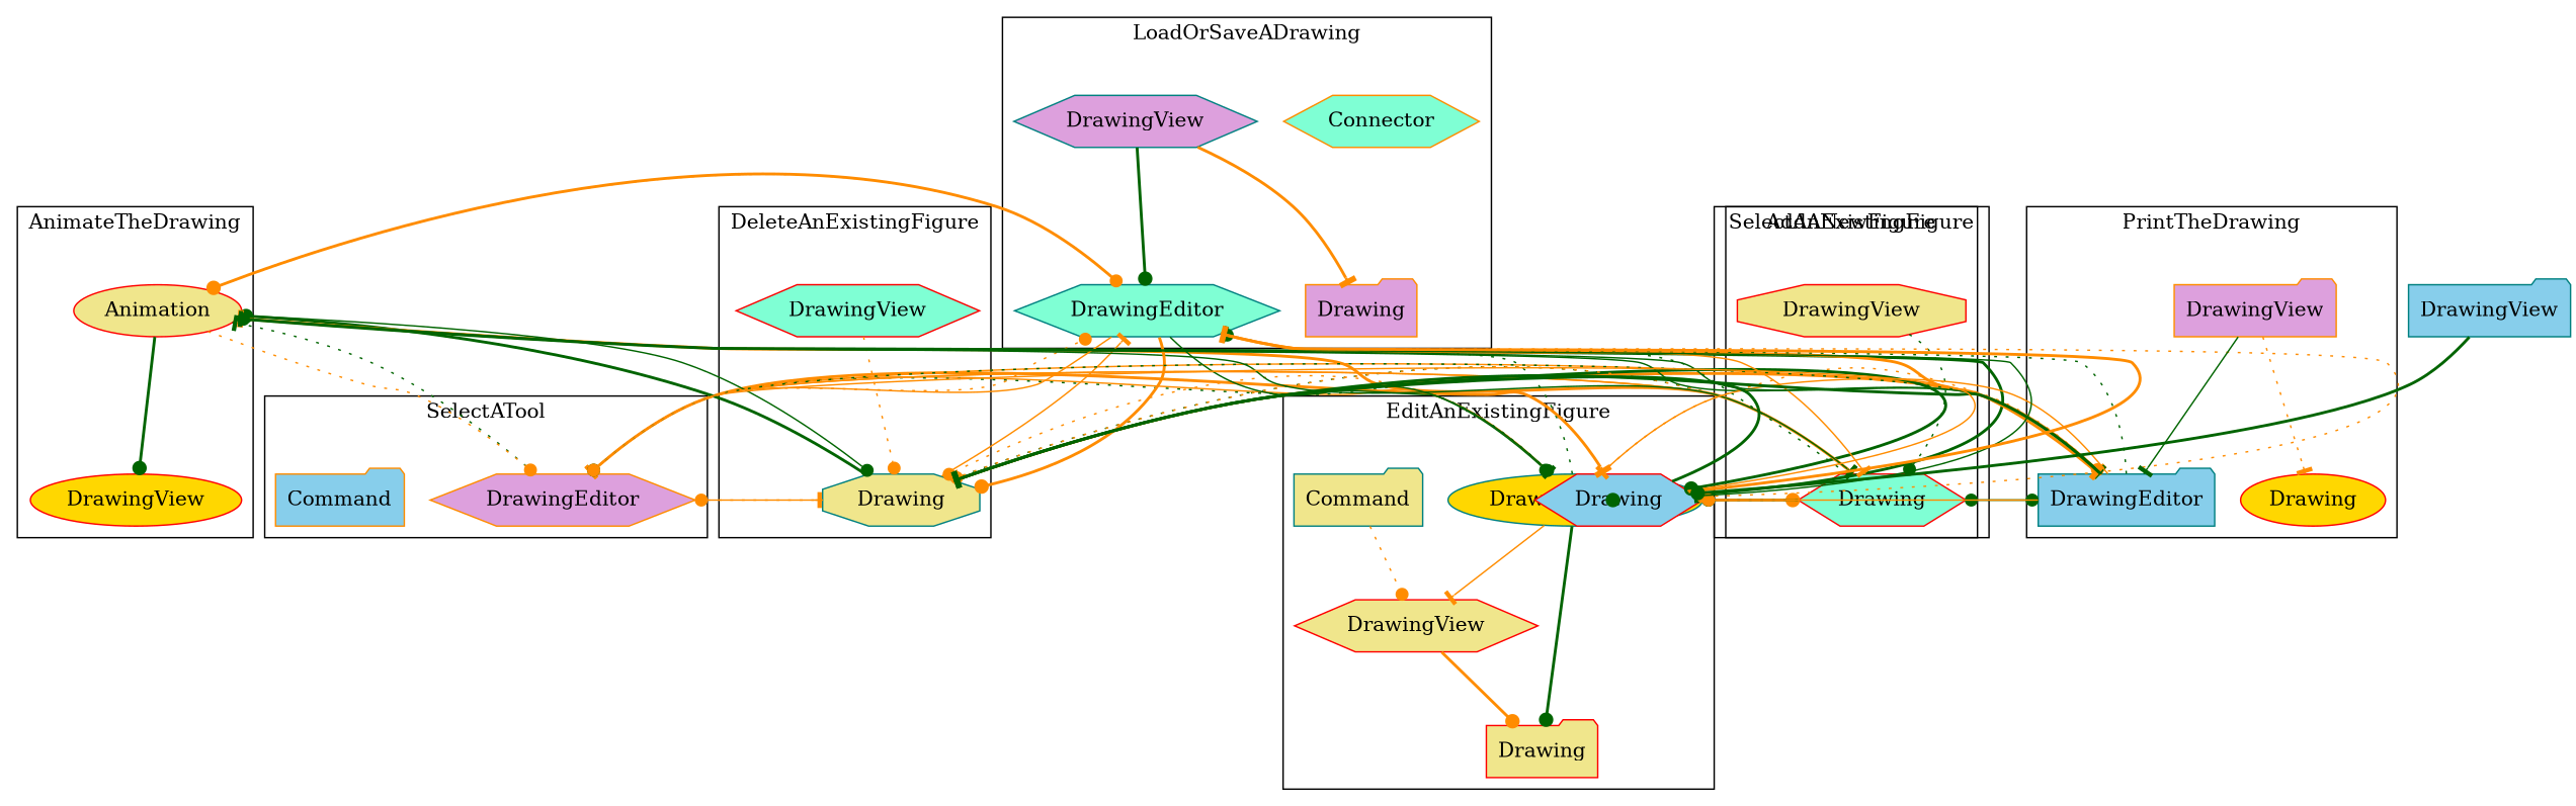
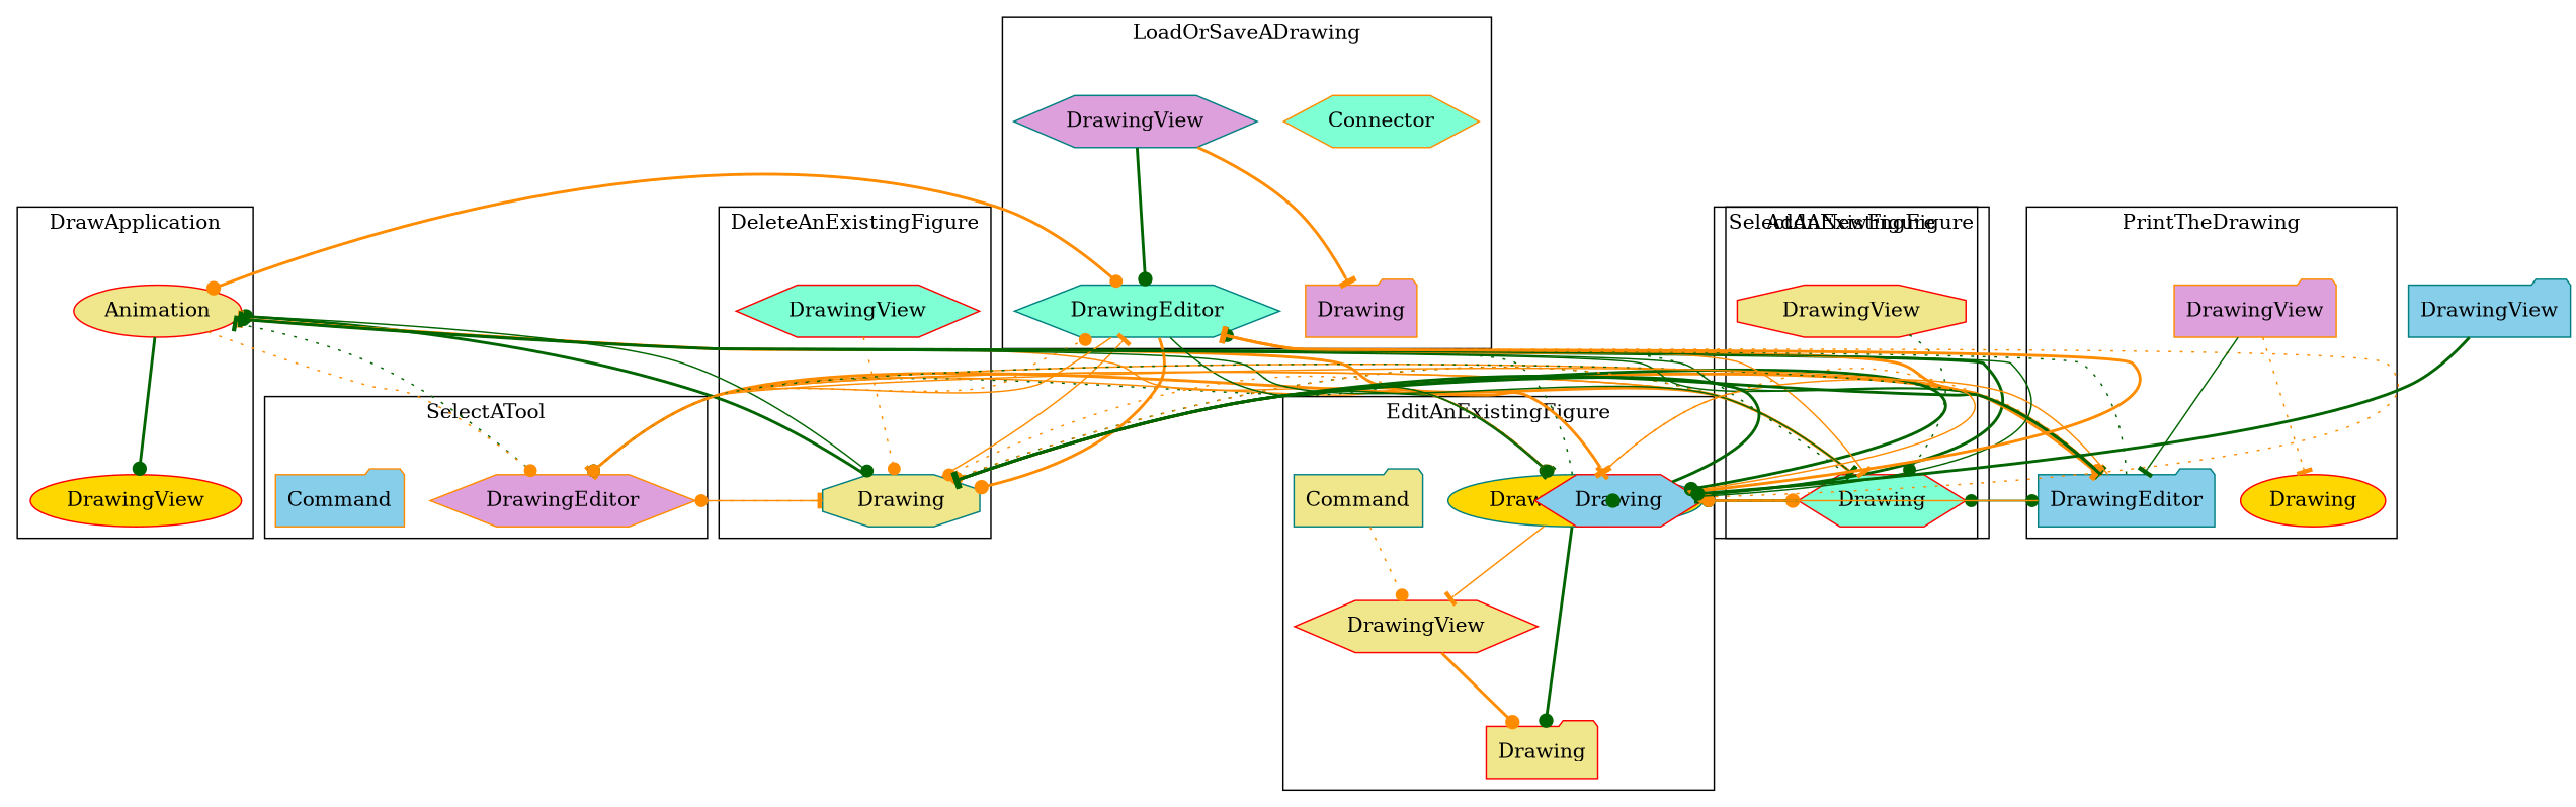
  digraph {
    compound=true
    concentrate=true
    fontname="DejaVu Serif"
    splines=true
    node [color=red fillcolor=khaki fontname="DejaVu Serif" shape=hexagon style=filled]
    edge [arrowhead=dot color=darkorange decorate=true fontname="DejaVu Serif" style=solid]
    n1 [color=teal fillcolor=gold label=DrawApplication shape=ellipse]
    n2 [label=Drawing shape=folder]
    n3 [label=DrawingView]
    n4 [color=teal label=Command shape=folder]
    n5 [color=darkorange fillcolor=plum label=DrawingEditor]
    n6 [color=darkorange fillcolor=skyblue label=Command shape=folder]
    n7 [color=teal label=Drawing shape=octagon]
    n8 [fillcolor=aquamarine label=DrawingView]
    n9 [fillcolor=aquamarine label=Drawing]
    n10 [label=DrawingView shape=octagon]
    n11 [label=Animation shape=ellipse]
    n12 [fillcolor=gold label=DrawingView shape=ellipse]
    n13 [color=teal fillcolor=aquamarine label=DrawingEditor]
    n14 [color=darkorange fillcolor=aquamarine label=Connector]
    n15 [color=darkorange fillcolor=plum label=Drawing shape=folder]
    n16 [color=teal fillcolor=plum label=DrawingView]
    n17 [color=teal fillcolor=skyblue label=DrawingEditor shape=folder]
    n18 [fillcolor=gold label=Drawing shape=ellipse]
    n19 [color=darkorange fillcolor=plum label=DrawingView shape=folder]
    n20 [fillcolor=skyblue label=Drawing]
    n21 [color=teal fillcolor=skyblue label=DrawingView shape=folder]
    subgraph cluster_1 {
      label=EditAnExistingFigure
      n1
      n2
      n3
      n4
    }
    subgraph cluster_2 {
      label=SelectATool
      n5
      n6
    }
    subgraph cluster_3 {
      label=DeleteAnExistingFigure
      n7
      n8
    }
    subgraph cluster_4 {
      label=AddANewFigure
      n9
      n10
    }
    subgraph cluster_5 {
-     label=AnimateTheDrawing
+     label=DrawApplication
      n11
      n12
    }
    subgraph cluster_6 {
      label=LoadOrSaveADrawing
      n13
      n14
      n15
      n16
    }
    subgraph cluster_7 {
      label=PrintTheDrawing
      n17
      n18
      n19
    }
    subgraph cluster_8 {
      label=SelectAnExistingFigure
      n20
      n21
    }
    n1 -> n2 [color=darkgreen label=" " style=bold]
    n1 -> n3 [arrowhead=tee label=" "]
    n1 -> n5 [label=" "]
    n1 -> n7 [label=" " style=dotted]
    n1 -> n9 [label=" " style=bold]
    n1 -> n13 [arrowhead=tee color=darkgreen label=" " style=dotted]
    n1 -> n17 [label=" " style=dotted]
    n1 -> n20 [color=darkgreen label=" " style=bold]
    n3 -> n2 [label=" " style=bold]
    n4 -> n3 [label=" " style=dotted]
    n5 -> n1 [arrowhead=tee color=darkgreen label=" " style=dotted]
    n5 -> n7 [arrowhead=tee label=" " style=dotted]
    n5 -> n9 [arrowhead=tee label=" "]
    n5 -> n11 [arrowhead=tee color=darkgreen label=" " style=dotted]
    n5 -> n13 [label=" " style=dotted]
    n5 -> n17 [arrowhead=tee label=" "]
    n5 -> n20 [arrowhead=tee label=" " style=bold]
    n7 -> n1 [color=darkgreen label=" "]
    n7 -> n5 [label=" "]
    n7 -> n9 [arrowhead=tee color=darkgreen label=" " style=dotted]
    n7 -> n11 [color=darkgreen label=" " style=bold]
    n7 -> n13 [arrowhead=tee label=" "]
    n7 -> n17 [arrowhead=tee label=" " style=bold]
    n7 -> n20 [color=darkgreen label=" " style=bold]
    n8 -> n7 [label=" " style=dotted]
    n9 -> n1 [color=darkgreen label=" "]
    n9 -> n5 [arrowhead=tee label=" "]
    n9 -> n7 [label=" " style=dotted]
    n9 -> n11 [arrowhead=tee label=" " style=bold]
    n9 -> n13 [color=darkgreen label=" " style=dotted]
    n9 -> n17 [color=darkgreen label=" "]
    n9 -> n20 [color=darkgreen label=" " style=dotted]
    n10 -> n9 [color=darkgreen label=" " style=dotted]
+   n11 -> n1 [label=" "]
    n11 -> n5 [label=" " style=dotted]
    n11 -> n7 [color=darkgreen label=" "]
    n11 -> n9 [arrowhead=tee color=darkgreen label=" "]
    n11 -> n12 [color=darkgreen label=" " style=bold]
    n11 -> n13 [label=" " style=dotted]
    n11 -> n17 [arrowhead=tee color=darkgreen label=" "]
    n11 -> n20 [arrowhead=tee color=darkgreen label=" " style=bold]
    n13 -> n1 [color=darkgreen label=" "]
    n13 -> n5 [arrowhead=tee label=" "]
    n13 -> n7 [label=" " style=bold]
    n13 -> n9 [arrowhead=tee label=" "]
    n13 -> n11 [label=" " style=bold]
    n13 -> n17 [arrowhead=tee label=" " style=bold]
    n13 -> n20 [label=" " style=dotted]
    n16 -> n13 [color=darkgreen label=" " style=bold]
    n16 -> n15 [arrowhead=tee label=" " style=bold]
    n17 -> n1 [arrowhead=tee label=" "]
    n17 -> n5 [color=darkgreen label=" " style=dotted]
    n17 -> n7 [arrowhead=tee color=darkgreen label=" " style=bold]
    n17 -> n9 [color=darkgreen label=" "]
    n17 -> n11 [arrowhead=tee color=darkgreen label=" "]
    n17 -> n13 [arrowhead=tee color=darkgreen label=" " style=dotted]
    n17 -> n20 [label=" "]
    n19 -> n17 [arrowhead=tee color=darkgreen label=" "]
    n19 -> n18 [arrowhead=tee label=" " style=dotted]
    n20 -> n1 [arrowhead=tee color=darkgreen label=" "]
    n20 -> n5 [label=" "]
    n20 -> n7 [arrowhead=tee color=darkgreen label=" " style=bold]
    n20 -> n9 [label=" " style=bold]
    n20 -> n11 [color=darkgreen label=" "]
    n20 -> n13 [arrowhead=tee label=" " style=bold]
    n20 -> n17 [arrowhead=tee color=darkgreen label=" " style=dotted]
    n21 -> n20 [color=darkgreen label=" " style=bold]
  }
